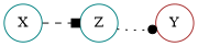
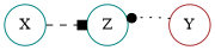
  digraph {
    rankdir=LR
    node [color=teal shape=circle]
    X
    Z
    Y [color=brown]
    X -> Z [arrowhead=box style=dashed]
-   Z -> Y [arrowhead=dot style=dotted]
+   Y -> Z [arrowhead=dot style=dotted]
  }
